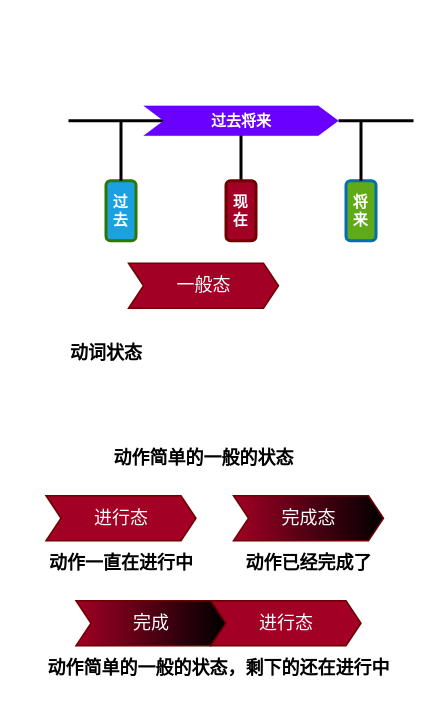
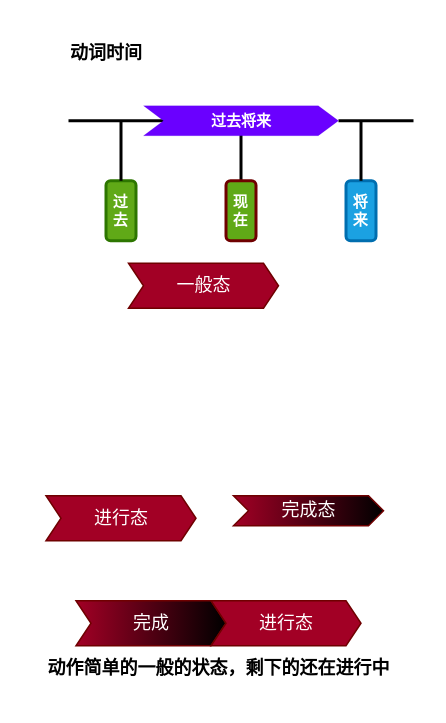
  <mxCell id="0" />
  <mxCell id="1" parent="0" />
  <mxCell id="2" value="" style="endArrow=none;html=1;rounded=0;fontFamily=Comic Sans MS;fontStyle=1;fontSize=10;strokeWidth=2;entryX=0.5;entryY=0;entryDx=0;entryDy=0;" edge="1" parent="1"><mxGeometry width="50" height="50" relative="1" as="geometry"><mxPoint x="160" y="80" as="sourcePoint" /><mxPoint x="160" y="120" as="targetPoint" /></mxGeometry></mxCell>
- <mxCell id="3" value="过去" style="rounded=1;whiteSpace=wrap;html=1;fontFamily=Comic Sans MS;fontStyle=1;fontSize=10;strokeWidth=2;fillColor=#1ba1e2;fontColor=#ffffff;strokeColor=#2D7600;" vertex="1" parent="1"><mxGeometry x="70" y="120" width="20" height="40" as="geometry" /></mxCell>
- <mxCell id="4" value="现在" style="rounded=1;whiteSpace=wrap;html=1;fontFamily=Comic Sans MS;fontStyle=1;fontSize=10;strokeWidth=2;fillColor=#a20025;fontColor=#ffffff;strokeColor=#6F0000;" vertex="1" parent="1"><mxGeometry x="150" y="120" width="20" height="40" as="geometry" /></mxCell>
- <mxCell id="5" value="将来" style="rounded=1;whiteSpace=wrap;html=1;fontFamily=Comic Sans MS;fontStyle=1;fontSize=10;strokeWidth=2;fillColor=#60a917;fontColor=#ffffff;strokeColor=#006EAF;" vertex="1" parent="1"><mxGeometry x="230" y="120" width="20" height="40" as="geometry" /></mxCell>
+ <mxCell id="3" value="过去" style="rounded=1;whiteSpace=wrap;html=1;fontFamily=Comic Sans MS;fontStyle=1;fontSize=10;strokeWidth=2;fillColor=#60a917;fontColor=#ffffff;strokeColor=#2D7600;" vertex="1" parent="1"><mxGeometry x="70" y="120" width="20" height="40" as="geometry" /></mxCell>
+ <mxCell id="4" value="现在" style="rounded=1;whiteSpace=wrap;html=1;fontFamily=Comic Sans MS;fontStyle=1;fontSize=10;strokeWidth=2;fillColor=#60a917;fontColor=#ffffff;strokeColor=#6F0000;" vertex="1" parent="1"><mxGeometry x="150" y="120" width="20" height="40" as="geometry" /></mxCell>
+ <mxCell id="5" value="将来" style="rounded=1;whiteSpace=wrap;html=1;fontFamily=Comic Sans MS;fontStyle=1;fontSize=10;strokeWidth=2;fillColor=#1ba1e2;fontColor=#ffffff;strokeColor=#006EAF;" vertex="1" parent="1"><mxGeometry x="230" y="120" width="20" height="40" as="geometry" /></mxCell>
+ <mxCell id="6" value="&lt;b&gt;&lt;font face=&quot;Comic Sans MS&quot;&gt;动词时间&lt;/font&gt;&lt;/b&gt;" style="text;html=1;align=center;verticalAlign=middle;resizable=0;points=[];autosize=1;strokeColor=none;fillColor=none;" vertex="1" parent="1"><mxGeometry x="35" y="20" width="70" height="30" as="geometry" /></mxCell>
  <mxCell id="7" value="" style="endArrow=none;html=1;rounded=0;fontFamily=Comic Sans MS;fontStyle=1;fontSize=10;strokeWidth=2;entryX=0;entryY=0.5;entryDx=15.07;entryDy=0;entryPerimeter=0;" edge="1" parent="1" target="9"><mxGeometry width="50" height="50" relative="1" as="geometry"><mxPoint x="45" y="80" as="sourcePoint" /><mxPoint x="275" y="80" as="targetPoint" /></mxGeometry></mxCell>
  <mxCell id="8" value="" style="endArrow=none;html=1;rounded=0;fontFamily=Comic Sans MS;fontStyle=1;fontSize=10;strokeWidth=2;" edge="1" parent="1" source="9"><mxGeometry width="50" height="50" relative="1" as="geometry"><mxPoint x="45" y="80" as="sourcePoint" /><mxPoint x="275" y="80" as="targetPoint" /></mxGeometry></mxCell>
  <mxCell id="9" value="&lt;font size=&quot;1&quot; face=&quot;Comic Sans MS&quot;&gt;&lt;b style=&quot;&quot;&gt;过去将来&lt;/b&gt;&lt;/font&gt;" style="html=1;shadow=0;dashed=0;align=center;verticalAlign=middle;shape=mxgraph.arrows2.arrow;dy=0;dx=13.47;notch=13.33;fillColor=#6a00ff;fontColor=#ffffff;strokeColor=#3700CC;strokeWidth=0;" vertex="1" parent="1"><mxGeometry x="95" y="70" width="130" height="20" as="geometry" /></mxCell>
  <mxCell id="10" value="" style="endArrow=none;html=1;rounded=0;fontFamily=Comic Sans MS;fontStyle=1;fontSize=10;strokeWidth=2;entryX=0.5;entryY=0;entryDx=0;entryDy=0;" edge="1" parent="1" target="3"><mxGeometry width="50" height="50" relative="1" as="geometry"><mxPoint x="80" y="80" as="sourcePoint" /><mxPoint x="105" y="90" as="targetPoint" /></mxGeometry></mxCell>
  <mxCell id="11" value="" style="endArrow=none;html=1;rounded=0;fontFamily=Comic Sans MS;fontStyle=1;fontSize=10;strokeWidth=2;entryX=0.5;entryY=0;entryDx=0;entryDy=0;" edge="1" parent="1"><mxGeometry width="50" height="50" relative="1" as="geometry"><mxPoint x="240" y="80" as="sourcePoint" /><mxPoint x="240" y="120" as="targetPoint" /></mxGeometry></mxCell>
- <mxCell id="12" value="&lt;b&gt;&lt;font face=&quot;Comic Sans MS&quot;&gt;动词状态&lt;/font&gt;&lt;/b&gt;" style="text;html=1;align=center;verticalAlign=middle;resizable=0;points=[];autosize=1;strokeColor=none;fillColor=none;" vertex="1" parent="1"><mxGeometry x="35" y="220" width="70" height="30" as="geometry" /></mxCell>
  <mxCell id="13" value="进行态" style="html=1;shadow=0;dashed=0;align=center;verticalAlign=middle;shape=mxgraph.arrows2.arrow;dy=0;dx=10;notch=10;fillColor=#a20025;fontColor=#ffffff;strokeColor=#6F0000;" vertex="1" parent="1"><mxGeometry x="30" y="330" width="100" height="30" as="geometry" /></mxCell>
- <mxCell id="14" value="完成态" style="html=1;shadow=0;dashed=0;align=center;verticalAlign=middle;shape=mxgraph.arrows2.arrow;dy=0;dx=10;notch=10;fillColor=#a20025;fontColor=#ffffff;strokeColor=#6F0000;gradientColor=default;gradientDirection=east;" vertex="1" parent="1"><mxGeometry x="155" y="330" width="100" height="30" as="geometry" /></mxCell>
+ <mxCell id="14" value="完成态" style="html=1;shadow=0;dashed=0;align=center;verticalAlign=middle;shape=mxgraph.arrows2.arrow;dy=0;dx=10;notch=10;fillColor=#a20025;fontColor=#ffffff;strokeColor=#6F0000;gradientColor=default;gradientDirection=east;" vertex="1" parent="1"><mxGeometry x="155" y="330" width="100" height="20" as="geometry" /></mxCell>
  <mxCell id="15" value="完成" style="html=1;shadow=0;dashed=0;align=center;verticalAlign=middle;shape=mxgraph.arrows2.arrow;dy=0;dx=10;notch=10;fillColor=#a20025;fontColor=#ffffff;strokeColor=#6F0000;gradientColor=default;gradientDirection=east;" vertex="1" parent="1"><mxGeometry x="50" y="400" width="100" height="30" as="geometry" /></mxCell>
  <mxCell id="16" value="进行态" style="html=1;shadow=0;dashed=0;align=center;verticalAlign=middle;shape=mxgraph.arrows2.arrow;dy=0;dx=10;notch=10;fillColor=#a20025;fontColor=#ffffff;strokeColor=#6F0000;" vertex="1" parent="1"><mxGeometry x="140" y="400" width="100" height="30" as="geometry" /></mxCell>
  <mxCell id="17" value="&lt;font face=&quot;Comic Sans MS&quot;&gt;&lt;b&gt;动作简单的一般的状态，剩下的还在进行中&lt;/b&gt;&lt;/font&gt;" style="text;html=1;align=center;verticalAlign=middle;resizable=0;points=[];autosize=1;strokeColor=none;fillColor=none;" vertex="1" parent="1"><mxGeometry x="20" y="430" width="250" height="30" as="geometry" /></mxCell>
- <mxCell id="18" value="&lt;font face=&quot;Comic Sans MS&quot;&gt;&lt;b&gt;动作一直在进行中&lt;/b&gt;&lt;/font&gt;" style="text;html=1;align=center;verticalAlign=middle;resizable=0;points=[];autosize=1;strokeColor=none;fillColor=none;" vertex="1" parent="1"><mxGeometry x="20" y="360" width="120" height="30" as="geometry" /></mxCell>
- <mxCell id="19" value="&lt;font face=&quot;Comic Sans MS&quot;&gt;&lt;b&gt;动作已经完成了&lt;/b&gt;&lt;/font&gt;" style="text;html=1;align=center;verticalAlign=middle;resizable=0;points=[];autosize=1;strokeColor=none;fillColor=none;" vertex="1" parent="1"><mxGeometry x="150" y="360" width="110" height="30" as="geometry" /></mxCell>
  <mxCell id="20" value="一般态" style="html=1;shadow=0;dashed=0;align=center;verticalAlign=middle;shape=mxgraph.arrows2.arrow;dy=0;dx=10;notch=10;fillColor=#a20025;fontColor=#ffffff;strokeColor=#6F0000;" vertex="1" parent="1"><mxGeometry x="85" y="175" width="100" height="30" as="geometry" /></mxCell>
- <mxCell id="21" value="&lt;font face=&quot;Comic Sans MS&quot;&gt;&lt;b&gt;动作简单的一般的状态&lt;/b&gt;&lt;/font&gt;" style="text;html=1;align=center;verticalAlign=middle;resizable=0;points=[];autosize=1;strokeColor=none;fillColor=none;" vertex="1" parent="1"><mxGeometry x="65" y="290" width="140" height="30" as="geometry" /></mxCell>
